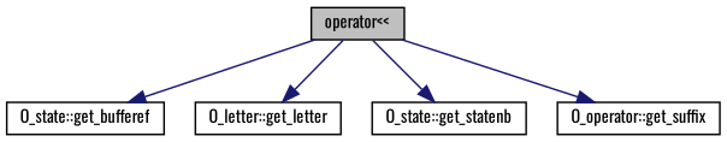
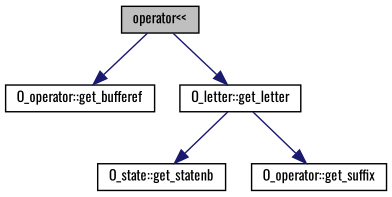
  digraph {
    fontname=Oswald
    rankdir=TB
    node [color=black fontname=Oswald fontsize=10 shape=record]
    edge [color=midnightblue fontname=Oswald fontsize=10 labelfontname=FreeSans labelfontsize=10 style=solid]
    n1 [fillcolor=grey75 fontcolor=black height=0.2 label="operator\<\<" style=filled width=0.4]
-   n2 [height=0.2 label="O_state::get_bufferef" width=0.4]
+   n2 [height=0.2 label="O_operator::get_bufferef" width=0.4]
    n3 [height=0.2 label="O_letter::get_letter" width=0.4]
    n4 [height=0.2 label="O_state::get_statenb" width=0.4]
    n5 [height=0.2 label="O_operator::get_suffix" width=0.4]
    n1 -> n2
    n1 -> n3
-   n1 -> n4
-   n1 -> n5
+   n3 -> n4
+   n3 -> n5
  }
